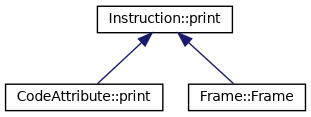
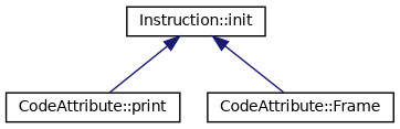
  digraph {
    rankdir=TB
    node [color=black fillcolor=white fontname=Helvetica fontsize=10 shape=record style=filled]
    edge [color=midnightblue dir=back fontname=Helvetica fontsize=10 labelfontname=Helvetica labelfontsize=10 style=solid]
-   n1 [height=0.2 label="Instruction::print" width=0.4]
+   n1 [height=0.2 label="Instruction::init" width=0.4]
    n2 [height=0.2 label="CodeAttribute::print" width=0.4]
-   n3 [height=0.2 label="Frame::Frame" width=0.4]
+   n3 [height=0.2 label="CodeAttribute::Frame" width=0.4]
    n1 -> n2
    n1 -> n3
  }
